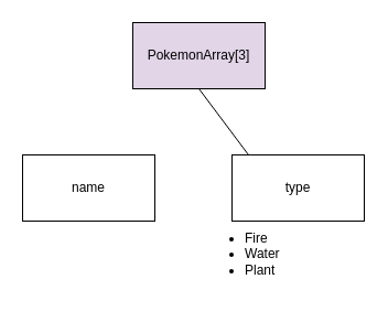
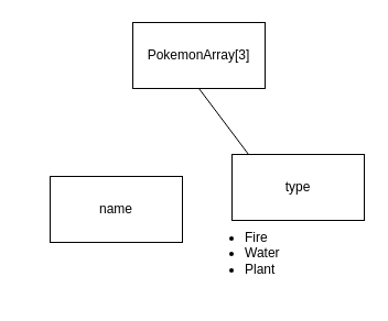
  <mxCell id="0" />
  <mxCell id="1" parent="0" />
  <mxCell id="2" style="edgeStyle=none;html=1;exitX=0.5;exitY=1;exitDx=0;exitDy=0;entryX=0.5;entryY=0;entryDx=0;entryDy=0;" edge="1" parent="1" source="3" target="4"><mxGeometry relative="1" as="geometry" /></mxCell>
- <mxCell id="3" value="PokemonArray[3]" style="rounded=0;whiteSpace=wrap;html=1;fillColor=#e1d5e7;" vertex="1" parent="1"><mxGeometry x="120" y="20" width="120" height="60" as="geometry" /></mxCell>
+ <mxCell id="3" value="PokemonArray[3]" style="rounded=0;whiteSpace=wrap;html=1;" vertex="1" parent="1"><mxGeometry x="120" y="20" width="120" height="60" as="geometry" /></mxCell>
  <mxCell id="4" value="type" style="rounded=0;whiteSpace=wrap;html=1;direction=west;" vertex="1" parent="1"><mxGeometry x="210" y="140" width="120" height="60" as="geometry" /></mxCell>
- <mxCell id="5" value="name" style="rounded=0;whiteSpace=wrap;html=1;" vertex="1" parent="1"><mxGeometry x="20" y="140" width="120" height="60" as="geometry" /></mxCell>
+ <mxCell id="5" value="name" style="rounded=0;whiteSpace=wrap;html=1;" vertex="1" parent="1"><mxGeometry x="45" y="160" width="120" height="60" as="geometry" /></mxCell>
  <mxCell id="6" value="&lt;ul&gt;&lt;li&gt;Fire&lt;/li&gt;&lt;li&gt;Water&lt;/li&gt;&lt;li&gt;Plant&lt;/li&gt;&lt;/ul&gt;" style="text;strokeColor=none;fillColor=none;html=1;whiteSpace=wrap;verticalAlign=middle;overflow=hidden;" vertex="1" parent="1"><mxGeometry x="180" y="190" width="100" height="80" as="geometry" /></mxCell>
